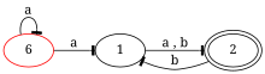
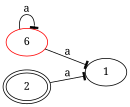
  digraph {
    fontname="Noto Serif"
    rankdir=LR
    node [fontname="Noto Serif"]
    edge [arrowhead=tee fontname="Noto Serif"]
    n1 [color=red label=6]
    n2 [label=1]
    n3 [label=2 peripheries=2]
    n1 -> n1 [label=a]
    n1 -> n2 [label=a]
-   n2 -> n3 [label="a , b"]
-   n3 -> n2 [label=b]
+   n3 -> n2 [label=a]
  }
